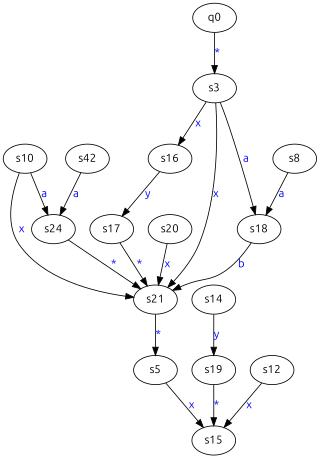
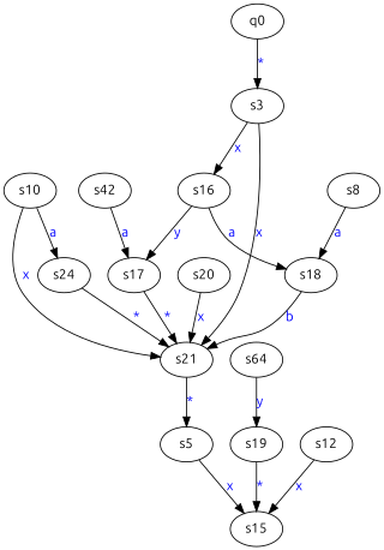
  digraph {
    fontname=Ubuntu
    node [fontname=Ubuntu]
    edge [fontname=Ubuntu]
    s10
    s24
    s21
    s5
    s16
    s17
    s19
    s15
    s20
    s12
    s3
    s18
-   s14
+   s14 [label=s64]
    s8
    q0
    n16 [label=s42]
    s10 -> s24 [label=<<font color="blue">a</font>>]
    s10 -> s21 [label=<<font color="blue">x</font>>]
    s24 -> s21 [label=<<font color="blue">*</font>>]
    s21 -> s5 [label=<<font color="blue">*</font>>]
    s5 -> s15 [label=<<font color="blue">x</font>>]
    s16 -> s17 [label=<<font color="blue">y</font>>]
    s17 -> s21 [label=<<font color="blue">*</font>>]
    s19 -> s15 [label=<<font color="blue">*</font>>]
    s20 -> s21 [label=<<font color="blue">x</font>>]
    s12 -> s15 [label=<<font color="blue">x</font>>]
    s3 -> s21 [label=<<font color="blue">x</font>>]
    s3 -> s16 [label=<<font color="blue">x</font>>]
-   s3 -> s18 [label=<<font color="blue">a</font>>]
+   s16 -> s18 [label=<<font color="blue">a</font>>]
    s18 -> s21 [label=<<font color="blue">b</font>>]
    s14 -> s19 [label=<<font color="blue">y</font>>]
    s8 -> s18 [label=<<font color="blue">a</font>>]
    q0 -> s3 [label=<<font color="blue">*</font>>]
-   n16 -> s24 [label=<<font color="blue">a</font>>]
+   n16 -> s17 [label=<<font color="blue">a</font>>]
  }
